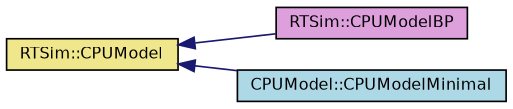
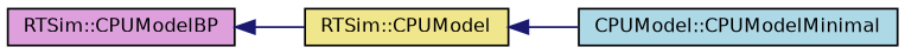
  digraph {
    rankdir=LR
    node [color=black fontname=Helvetica fontsize=10 shape=record style=filled]
    edge [color=midnightblue dir=back fontname=Helvetica fontsize=10 labelfontname=Helvetica labelfontsize=10 style=solid]
    n1 [fillcolor=khaki height=0.2 label="RTSim::CPUModel" width=0.4]
    n2 [fillcolor=plum height=0.2 label="RTSim::CPUModelBP" width=0.4]
    n3 [fillcolor=lightblue height=0.2 label="CPUModel::CPUModelMinimal" width=0.4]
-   n1 -> n2
+   n2 -> n1
    n1 -> n3
  }
